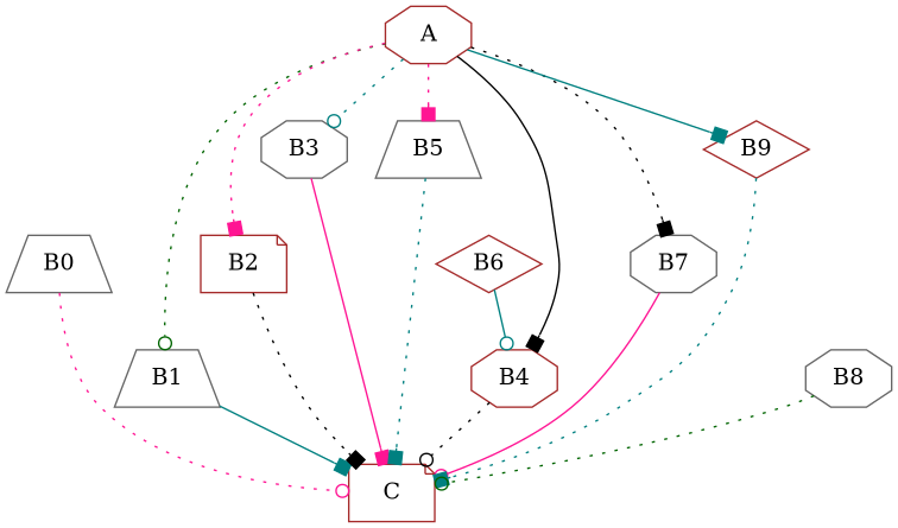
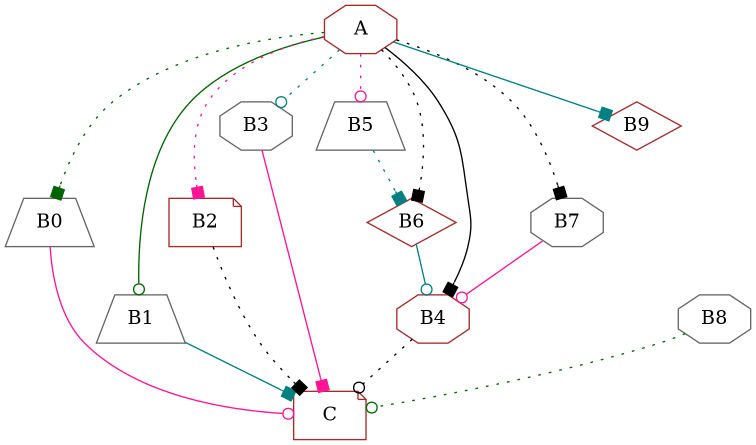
  digraph {
    node [color=gray40 shape=octagon]
    edge [arrowhead=box color=teal style=dotted]
    B0 [shape=trapezium]
    A [color=brown]
    B1 [shape=trapezium]
    B2 [color=brown shape=note]
    B3
    B4 [color=brown]
    B5 [shape=trapezium]
    B6 [color=brown shape=diamond]
    B7
    B9 [color=brown shape=diamond]
    C [color=brown shape=note]
    B8
-   B0 -> C [arrowhead=odot color=deeppink]
-   A -> B1 [arrowhead=odot color=darkgreen]
+   B0 -> C [arrowhead=odot color=deeppink style=solid]
+   A -> B0 [color=darkgreen]
+   A -> B1 [arrowhead=odot color=darkgreen style=solid]
    A -> B2 [color=deeppink]
    A -> B3 [arrowhead=odot]
    A -> B4 [color=black style=solid]
-   A -> B5 [color=deeppink]
+   A -> B5 [arrowhead=odot color=deeppink]
+   A -> B6 [color=black]
    A -> B7 [color=black]
    A -> B9 [style=solid]
    B1 -> C [style=solid]
    B2 -> C [color=black]
    B3 -> C [color=deeppink style=solid]
    B4 -> C [arrowhead=odot color=black]
-   B5 -> C
+   B5 -> B6
    B6 -> B4 [arrowhead=odot style=solid]
-   B7 -> C [arrowhead=odot color=deeppink style=solid]
-   B9 -> C
+   B7 -> B4 [arrowhead=odot color=deeppink style=solid]
    B8 -> C [arrowhead=odot color=darkgreen]
  }
